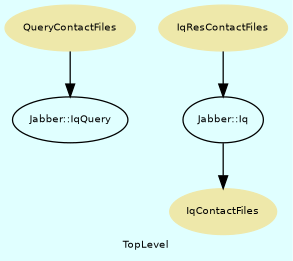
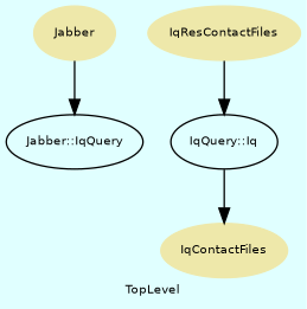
  digraph {
    bgcolor=lightcyan1
    compound=true
    fontname="DejaVu Sans"
    fontsize=8
    label=TopLevel
    node [color=palegoldenrod fontcolor=black fontname="DejaVu Sans" fontsize=8 shape=ellipse style=filled]
    edge [fontname="DejaVu Sans"]
-   n1 [label=QueryContactFiles]
+   n1 [label=Jabber]
    n2 [color=black label="Jabber::IqQuery" fontcolor="" shape="" style=""]
    n3 [label=IqResContactFiles]
-   n4 [color=black label="Jabber::Iq" fontcolor="" shape="" style=""]
+   n4 [color=black label="IqQuery::Iq" fontcolor="" shape="" style=""]
    n5 [label=IqContactFiles]
    n1 -> n2
    n3 -> n4
    n4 -> n5
  }
